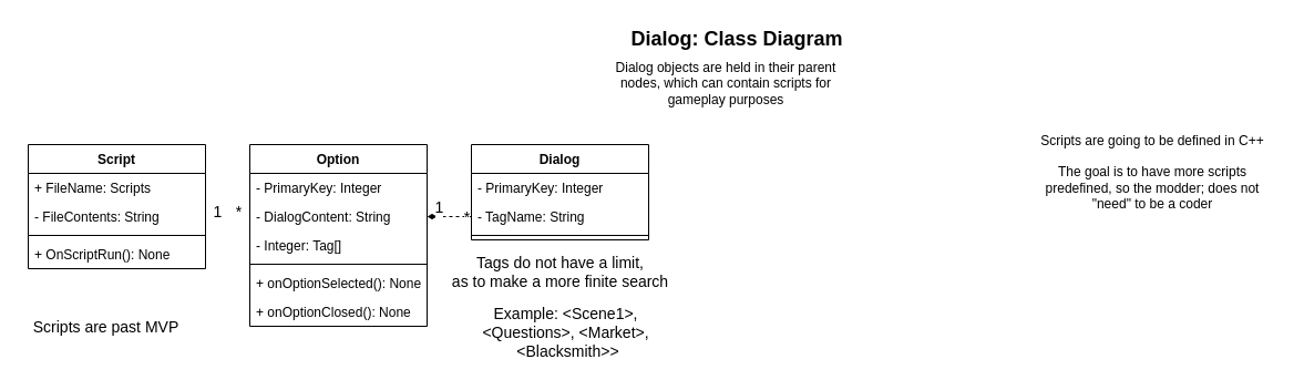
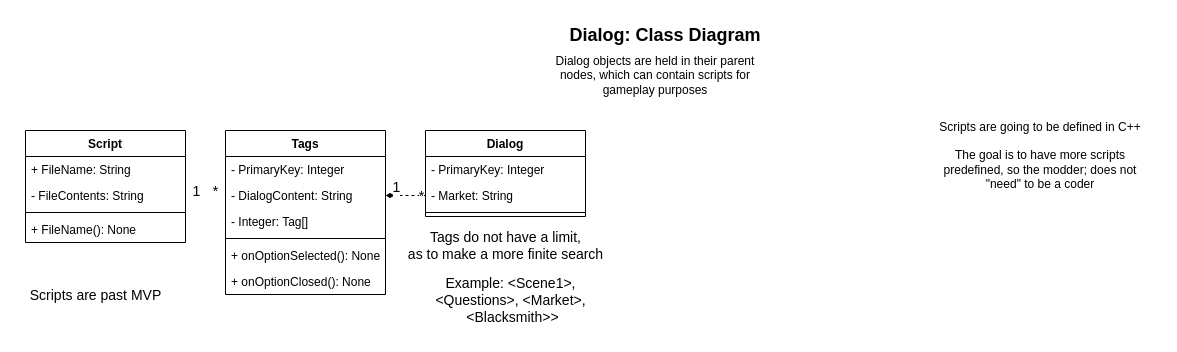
  <mxCell id="0" />
  <mxCell id="1" parent="0" />
  <mxCell id="2" value="Script" style="swimlane;fontStyle=1;align=center;verticalAlign=top;childLayout=stackLayout;horizontal=1;startSize=26;horizontalStack=0;resizeParent=1;resizeParentMax=0;resizeLast=0;collapsible=1;marginBottom=0;" vertex="1" parent="1"><mxGeometry x="25" y="130" width="160" height="112" as="geometry" /></mxCell>
- <mxCell id="3" value="+ FileName: Scripts" style="text;strokeColor=none;fillColor=none;align=left;verticalAlign=top;spacingLeft=4;spacingRight=4;overflow=hidden;rotatable=0;points=[[0,0.5],[1,0.5]];portConstraint=eastwest;" vertex="1" parent="2"><mxGeometry y="26" width="160" height="26" as="geometry" /></mxCell>
+ <mxCell id="3" value="+ FileName: String" style="text;strokeColor=none;fillColor=none;align=left;verticalAlign=top;spacingLeft=4;spacingRight=4;overflow=hidden;rotatable=0;points=[[0,0.5],[1,0.5]];portConstraint=eastwest;" vertex="1" parent="2"><mxGeometry y="26" width="160" height="26" as="geometry" /></mxCell>
  <mxCell id="4" value="- FileContents: String" style="text;strokeColor=none;fillColor=none;align=left;verticalAlign=top;spacingLeft=4;spacingRight=4;overflow=hidden;rotatable=0;points=[[0,0.5],[1,0.5]];portConstraint=eastwest;" vertex="1" parent="2"><mxGeometry y="52" width="160" height="26" as="geometry" /></mxCell>
  <mxCell id="5" value="" style="line;strokeWidth=1;fillColor=none;align=left;verticalAlign=middle;spacingTop=-1;spacingLeft=3;spacingRight=3;rotatable=0;labelPosition=right;points=[];portConstraint=eastwest;strokeColor=inherit;" vertex="1" parent="2"><mxGeometry y="78" width="160" height="8" as="geometry" /></mxCell>
- <mxCell id="6" value="+ OnScriptRun(): None" style="text;strokeColor=none;fillColor=none;align=left;verticalAlign=top;spacingLeft=4;spacingRight=4;overflow=hidden;rotatable=0;points=[[0,0.5],[1,0.5]];portConstraint=eastwest;" vertex="1" parent="2"><mxGeometry y="86" width="160" height="26" as="geometry" /></mxCell>
- <mxCell id="7" value="Option" style="swimlane;fontStyle=1;align=center;verticalAlign=top;childLayout=stackLayout;horizontal=1;startSize=26;horizontalStack=0;resizeParent=1;resizeParentMax=0;resizeLast=0;collapsible=1;marginBottom=0;" vertex="1" parent="1"><mxGeometry x="225" y="130" width="160" height="164" as="geometry" /></mxCell>
+ <mxCell id="6" value="+ FileName(): None" style="text;strokeColor=none;fillColor=none;align=left;verticalAlign=top;spacingLeft=4;spacingRight=4;overflow=hidden;rotatable=0;points=[[0,0.5],[1,0.5]];portConstraint=eastwest;" vertex="1" parent="2"><mxGeometry y="86" width="160" height="26" as="geometry" /></mxCell>
+ <mxCell id="7" value="Tags" style="swimlane;fontStyle=1;align=center;verticalAlign=top;childLayout=stackLayout;horizontal=1;startSize=26;horizontalStack=0;resizeParent=1;resizeParentMax=0;resizeLast=0;collapsible=1;marginBottom=0;" vertex="1" parent="1"><mxGeometry x="225" y="130" width="160" height="164" as="geometry" /></mxCell>
  <mxCell id="8" value="- PrimaryKey: Integer" style="text;strokeColor=none;fillColor=none;align=left;verticalAlign=top;spacingLeft=4;spacingRight=4;overflow=hidden;rotatable=0;points=[[0,0.5],[1,0.5]];portConstraint=eastwest;" vertex="1" parent="7"><mxGeometry y="26" width="160" height="26" as="geometry" /></mxCell>
  <mxCell id="9" value="- DialogContent: String&#10;" style="text;strokeColor=none;fillColor=none;align=left;verticalAlign=top;spacingLeft=4;spacingRight=4;overflow=hidden;rotatable=0;points=[[0,0.5],[1,0.5]];portConstraint=eastwest;" vertex="1" parent="7"><mxGeometry y="52" width="160" height="26" as="geometry" /></mxCell>
  <mxCell id="10" value="- Integer: Tag[]&#10;" style="text;strokeColor=none;fillColor=none;align=left;verticalAlign=top;spacingLeft=4;spacingRight=4;overflow=hidden;rotatable=0;points=[[0,0.5],[1,0.5]];portConstraint=eastwest;" vertex="1" parent="7"><mxGeometry y="78" width="160" height="26" as="geometry" /></mxCell>
  <mxCell id="11" value="" style="line;strokeWidth=1;fillColor=none;align=left;verticalAlign=middle;spacingTop=-1;spacingLeft=3;spacingRight=3;rotatable=0;labelPosition=right;points=[];portConstraint=eastwest;strokeColor=inherit;" vertex="1" parent="7"><mxGeometry y="104" width="160" height="8" as="geometry" /></mxCell>
  <mxCell id="12" value="+ onOptionSelected(): None" style="text;strokeColor=none;fillColor=none;align=left;verticalAlign=top;spacingLeft=4;spacingRight=4;overflow=hidden;rotatable=0;points=[[0,0.5],[1,0.5]];portConstraint=eastwest;" vertex="1" parent="7"><mxGeometry y="112" width="160" height="26" as="geometry" /></mxCell>
  <mxCell id="13" value="+ onOptionClosed(): None" style="text;strokeColor=none;fillColor=none;align=left;verticalAlign=top;spacingLeft=4;spacingRight=4;overflow=hidden;rotatable=0;points=[[0,0.5],[1,0.5]];portConstraint=eastwest;" vertex="1" parent="7"><mxGeometry y="138" width="160" height="26" as="geometry" /></mxCell>
  <mxCell id="14" value="&lt;font style=&quot;font-size: 18px;&quot;&gt;&lt;b&gt;Dialog: Class Diagram&lt;/b&gt;&lt;/font&gt;" style="text;html=1;strokeColor=none;fillColor=none;align=center;verticalAlign=middle;whiteSpace=wrap;rounded=0;" vertex="1" parent="1"><mxGeometry x="550" y="20" width="230" height="30" as="geometry" /></mxCell>
  <mxCell id="15" value="Dialog objects are held in their parent nodes, which can contain scripts for gameplay purposes " style="text;html=1;strokeColor=none;fillColor=none;align=center;verticalAlign=middle;whiteSpace=wrap;rounded=0;fontStyle=0" vertex="1" parent="1"><mxGeometry x="540" y="60" width="230" height="30" as="geometry" /></mxCell>
  <mxCell id="16" value="&lt;div&gt;Scripts are going to be defined in C++&lt;/div&gt;&lt;div&gt;&lt;br&gt;&lt;/div&gt;&lt;div&gt;The goal is to have more scripts predefined, so the modder; does not &quot;need&quot; to be a coder&lt;br&gt;&lt;/div&gt;" style="text;html=1;strokeColor=none;fillColor=none;align=center;verticalAlign=middle;whiteSpace=wrap;rounded=0;fontStyle=0" vertex="1" parent="1"><mxGeometry x="925" y="140" width="230" height="30" as="geometry" /></mxCell>
  <mxCell id="17" value="&lt;div&gt;Tags do not have a limit,&lt;/div&gt;&lt;div&gt;as to make a more finite search&lt;br&gt;&lt;/div&gt;" style="text;html=1;align=center;verticalAlign=middle;resizable=0;points=[];autosize=1;strokeColor=none;fillColor=none;fontSize=14;" vertex="1" parent="1"><mxGeometry x="395" y="220" width="220" height="50" as="geometry" /></mxCell>
  <mxCell id="18" value="Dialog" style="swimlane;fontStyle=1;align=center;verticalAlign=top;childLayout=stackLayout;horizontal=1;startSize=26;horizontalStack=0;resizeParent=1;resizeParentMax=0;resizeLast=0;collapsible=1;marginBottom=0;" vertex="1" parent="1"><mxGeometry x="425" y="130" width="160" height="86" as="geometry" /></mxCell>
  <mxCell id="19" value="- PrimaryKey: Integer" style="text;strokeColor=none;fillColor=none;align=left;verticalAlign=top;spacingLeft=4;spacingRight=4;overflow=hidden;rotatable=0;points=[[0,0.5],[1,0.5]];portConstraint=eastwest;" vertex="1" parent="18"><mxGeometry y="26" width="160" height="26" as="geometry" /></mxCell>
- <mxCell id="20" value="- TagName: String&#10;" style="text;strokeColor=none;fillColor=none;align=left;verticalAlign=top;spacingLeft=4;spacingRight=4;overflow=hidden;rotatable=0;points=[[0,0.5],[1,0.5]];portConstraint=eastwest;" vertex="1" parent="18"><mxGeometry y="52" width="160" height="26" as="geometry" /></mxCell>
+ <mxCell id="20" value="- Market: String&#10;" style="text;strokeColor=none;fillColor=none;align=left;verticalAlign=top;spacingLeft=4;spacingRight=4;overflow=hidden;rotatable=0;points=[[0,0.5],[1,0.5]];portConstraint=eastwest;" vertex="1" parent="18"><mxGeometry y="52" width="160" height="26" as="geometry" /></mxCell>
  <mxCell id="21" value="" style="line;strokeWidth=1;fillColor=none;align=left;verticalAlign=middle;spacingTop=-1;spacingLeft=3;spacingRight=3;rotatable=0;labelPosition=right;points=[];portConstraint=eastwest;strokeColor=inherit;" vertex="1" parent="18"><mxGeometry y="78" width="160" height="8" as="geometry" /></mxCell>
  <mxCell id="22" value="&lt;div&gt;Example: &amp;lt;Scene1&amp;gt;, &lt;br&gt;&lt;/div&gt;&lt;div&gt;&amp;lt;Questions&amp;gt;, &amp;lt;Market&amp;gt;,&lt;/div&gt;&lt;div&gt;&amp;nbsp;&amp;lt;Blacksmith&amp;gt;&amp;gt;&lt;/div&gt;" style="text;html=1;align=center;verticalAlign=middle;resizable=0;points=[];autosize=1;strokeColor=none;fillColor=none;fontSize=14;" vertex="1" parent="1"><mxGeometry x="425" y="270" width="170" height="60" as="geometry" /></mxCell>
  <mxCell id="23" style="edgeStyle=orthogonalEdgeStyle;rounded=0;orthogonalLoop=1;jettySize=auto;html=1;exitX=1;exitY=0.5;exitDx=0;exitDy=0;entryX=0;entryY=0.5;entryDx=0;entryDy=0;fontSize=14;endArrow=none;endFill=0;startArrow=diamondThin;startFill=1;dashed=1;" edge="1" parent="1" source="9" target="20"><mxGeometry relative="1" as="geometry" /></mxCell>
  <mxCell id="24" value="*" style="edgeLabel;html=1;align=center;verticalAlign=middle;resizable=0;points=[];fontSize=14;" vertex="1" connectable="0" parent="23"><mxGeometry x="0.733" relative="1" as="geometry"><mxPoint as="offset" /></mxGeometry></mxCell>
  <mxCell id="25" value="1" style="edgeLabel;html=1;align=center;verticalAlign=middle;resizable=0;points=[];fontSize=14;" vertex="1" connectable="0" parent="23"><mxGeometry x="-0.3" relative="1" as="geometry"><mxPoint x="-204" y="-5" as="offset" /></mxGeometry></mxCell>
  <mxCell id="26" value="Scripts are past MVP" style="text;html=1;align=center;verticalAlign=middle;resizable=0;points=[];autosize=1;strokeColor=none;fillColor=none;fontSize=14;" vertex="1" parent="1"><mxGeometry x="20" y="280" width="150" height="30" as="geometry" /></mxCell>
  <mxCell id="27" value="1" style="edgeLabel;html=1;align=center;verticalAlign=middle;resizable=0;points=[];fontSize=14;" vertex="1" connectable="0" parent="1"><mxGeometry x="395" y="186" as="geometry" /></mxCell>
  <mxCell id="28" value="*" style="edgeLabel;html=1;align=center;verticalAlign=middle;resizable=0;points=[];fontSize=14;" vertex="1" connectable="0" parent="1"><mxGeometry x="214.997" y="190" as="geometry" /></mxCell>
